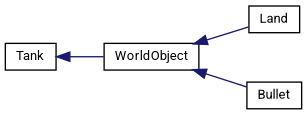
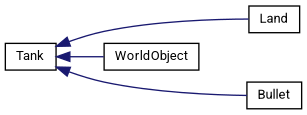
  digraph {
    fontname=Roboto
    rankdir=LR
    node [color=black fillcolor=white fontname=Roboto fontsize=10 shape=record style=filled]
    edge [color=midnightblue dir=back fontname=Roboto fontsize=10 labelfontname=Helvetica labelfontsize=10 style=solid]
    n1 [height=0.2 label=Land width=0.4]
    n2 [height=0.2 label=WorldObject width=0.4]
    n3 [height=0.2 label=Bullet width=0.4]
    n4 [height=0.2 label=Tank width=0.4]
-   n2 -> n1
-   n2 -> n3
+   n4 -> n1
+   n4 -> n3
    n4 -> n2
  }
